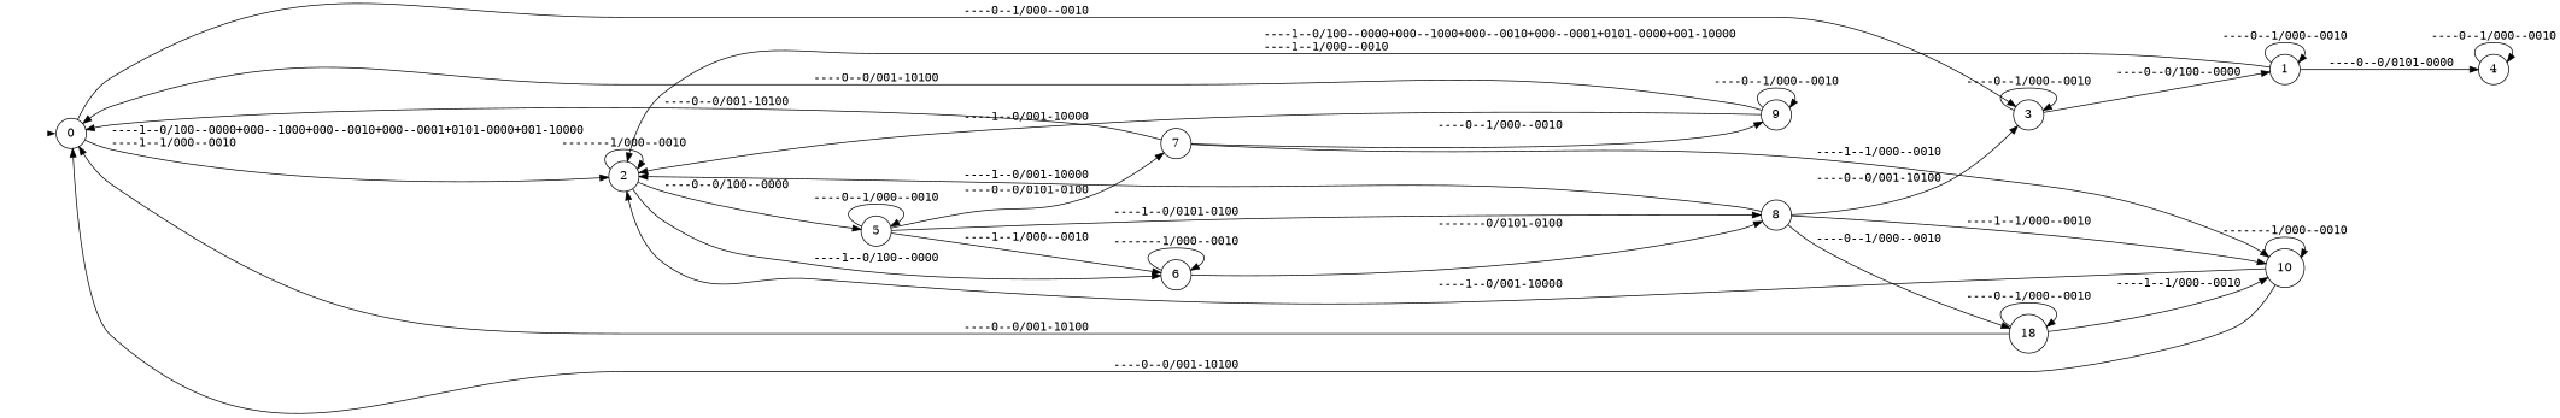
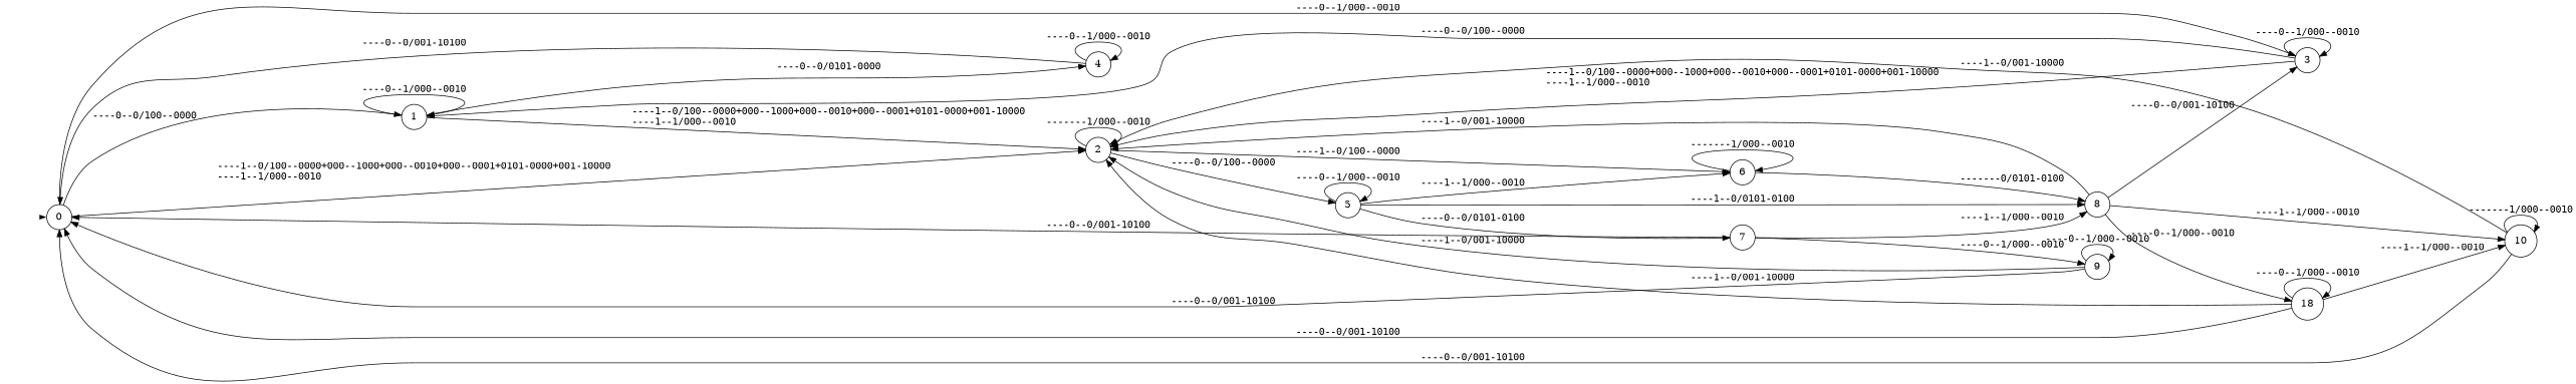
  digraph {
    nodesep=0.2
    rankdir=LR
    ranksep=0.8
    node [shape=circle]
    edge [fontname=mono]
    init [shape=point style=invis]
    n2 [label=0]
    n3 [label=1]
    n4 [label=2]
    n5 [label=3]
    n6 [label=4]
    n7 [label=5]
    n8 [label=6]
    n9 [label=7]
    n10 [label=8]
    n11 [label=9]
    n12 [label=10]
    n13 [label=18]
    init -> n2 [penwidth=0]
+   n2 -> n3 [label="----0--0/100--0000\l"]
    n2 -> n4 [label="----1--0/100--0000+000--1000+000--0010+000--0001+0101-0000+001-10000\l----1--1/000--0010\l"]
    n2 -> n5 [label="----0--1/000--0010\l"]
    n3 -> n3 [label="----0--1/000--0010\l"]
    n3 -> n4 [label="----1--0/100--0000+000--1000+000--0010+000--0001+0101-0000+001-10000\l----1--1/000--0010\l"]
    n3 -> n6 [label="----0--0/0101-0000\l"]
    n4 -> n4 [label="-------1/000--0010\l"]
    n4 -> n7 [label="----0--0/100--0000\l"]
    n4 -> n8 [label="----1--0/100--0000\l"]
    n5 -> n3 [label="----0--0/100--0000\l"]
+   n5 -> n4 [label="----1--0/100--0000+000--1000+000--0010+000--0001+0101-0000+001-10000\l----1--1/000--0010\l"]
    n5 -> n5 [label="----0--1/000--0010\l"]
+   n6 -> n2 [label="----0--0/001-10100\l"]
    n6 -> n6 [label="----0--1/000--0010\l"]
    n7 -> n7 [label="----0--1/000--0010\l"]
    n7 -> n8 [label="----1--1/000--0010\l"]
    n7 -> n9 [label="----0--0/0101-0100\l"]
    n7 -> n10 [label="----1--0/0101-0100\l"]
    n8 -> n8 [label="-------1/000--0010\l"]
    n8 -> n10 [label="-------0/0101-0100\l"]
    n9 -> n2 [label="----0--0/001-10100\l"]
    n9 -> n11 [label="----0--1/000--0010\l"]
-   n9 -> n12 [label="----1--1/000--0010\l"]
+   n9 -> n10 [label="----1--1/000--0010\l"]
    n10 -> n4 [label="----1--0/001-10000\l"]
    n10 -> n5 [label="----0--0/001-10100\l"]
    n10 -> n12 [label="----1--1/000--0010\l"]
    n10 -> n13 [label="----0--1/000--0010\l"]
    n11 -> n2 [label="----0--0/001-10100\l"]
    n11 -> n4 [label="----1--0/001-10000\l"]
    n11 -> n11 [label="----0--1/000--0010\l"]
    n12 -> n2 [label="----0--0/001-10100\l"]
    n12 -> n4 [label="----1--0/001-10000\l"]
    n12 -> n12 [label="-------1/000--0010\l"]
    n13 -> n2 [label="----0--0/001-10100\l"]
+   n13 -> n4 [label="----1--0/001-10000\l"]
    n13 -> n12 [label="----1--1/000--0010\l"]
    n13 -> n13 [label="----0--1/000--0010\l"]
  }
